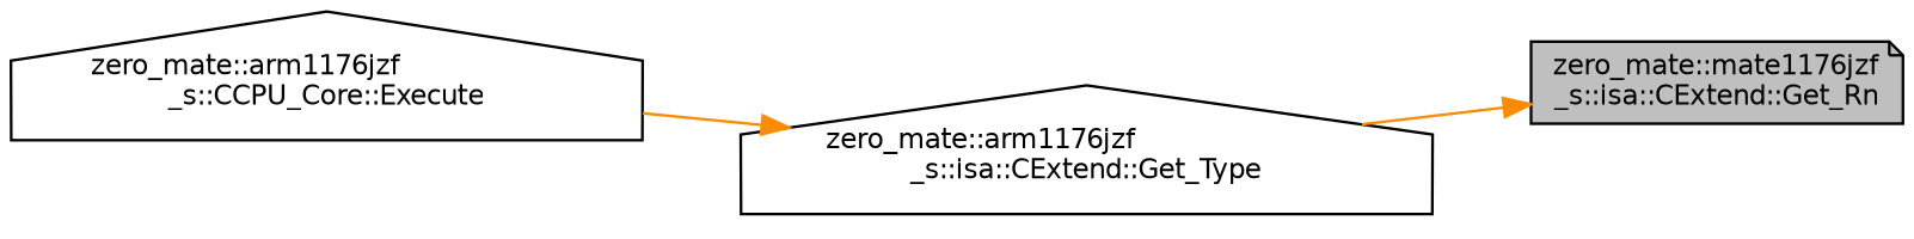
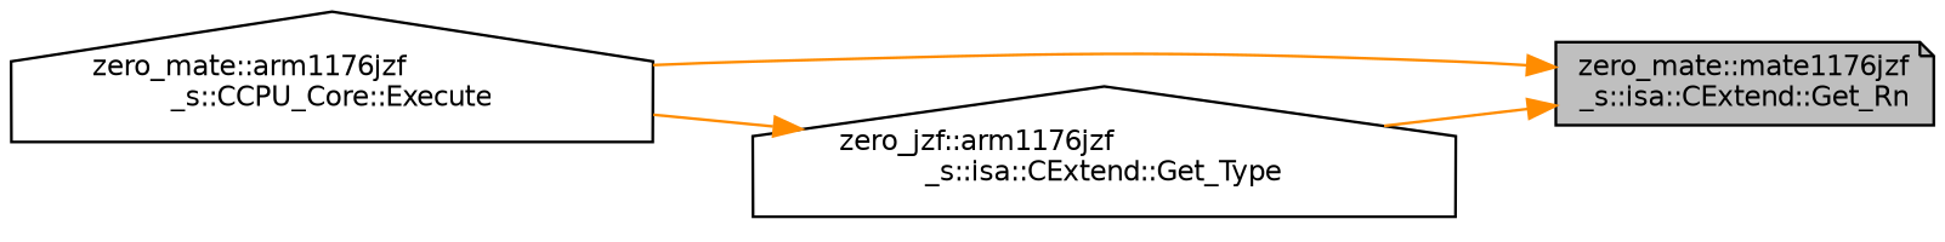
  digraph {
    rankdir=RL
    node [color=black fontname=Helvetica fontsize=10 shape=house]
    edge [color=darkorange dir=back fontname=Helvetica fontsize=10 labelfontname=Helvetica labelfontsize=10 style=solid]
    n1 [fillcolor=grey75 fontcolor=black height=0.2 label="zero_mate::mate1176jzf\l_s::isa::CExtend::Get_Rn" shape=note style=filled width=0.4]
    n2 [height=0.2 label="zero_mate::arm1176jzf\l_s::CCPU_Core::Execute" width=0.4]
-   n3 [height=0.2 label="zero_mate::arm1176jzf\l_s::isa::CExtend::Get_Type" width=0.4]
+   n3 [height=0.2 label="zero_jzf::arm1176jzf\l_s::isa::CExtend::Get_Type" width=0.4]
+   n1 -> n2
    n1 -> n3
    n3 -> n2
  }
